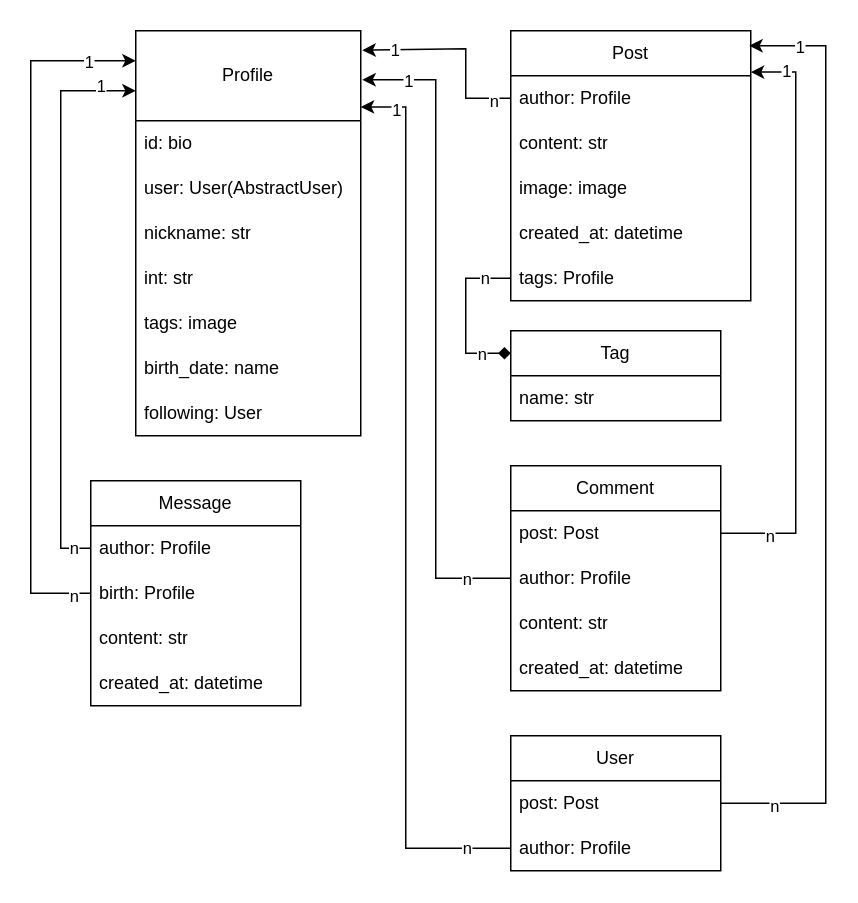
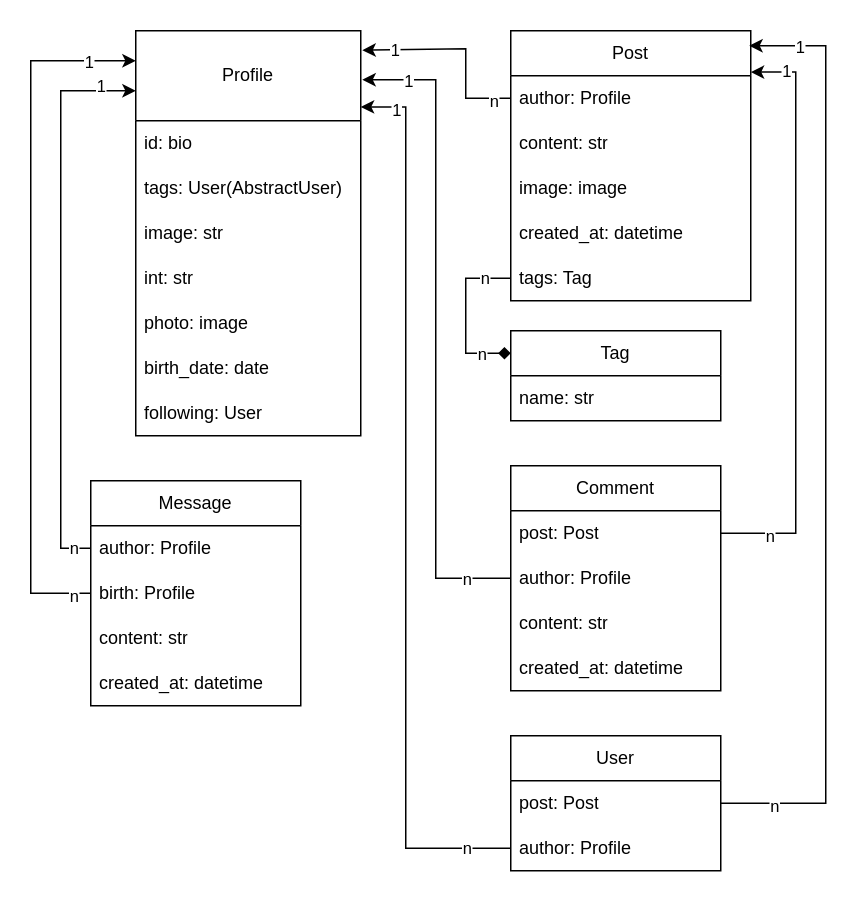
  <mxCell id="0" />
  <mxCell id="1" parent="0" />
  <mxCell id="2" value="Post" style="swimlane;fontStyle=0;childLayout=stackLayout;horizontal=1;startSize=30;horizontalStack=0;resizeParent=1;resizeParentMax=0;resizeLast=0;collapsible=1;marginBottom=0;whiteSpace=wrap;html=1;" parent="1" vertex="1"><mxGeometry x="340" y="20" width="160" height="180" as="geometry" /></mxCell>
  <mxCell id="3" value="author: Profile" style="text;strokeColor=none;fillColor=none;align=left;verticalAlign=middle;spacingLeft=4;spacingRight=4;overflow=hidden;points=[[0,0.5],[1,0.5]];portConstraint=eastwest;rotatable=0;whiteSpace=wrap;html=1;" parent="2" vertex="1"><mxGeometry y="30" width="160" height="30" as="geometry" /></mxCell>
  <mxCell id="4" value="content: str" style="text;strokeColor=none;fillColor=none;align=left;verticalAlign=middle;spacingLeft=4;spacingRight=4;overflow=hidden;points=[[0,0.5],[1,0.5]];portConstraint=eastwest;rotatable=0;whiteSpace=wrap;html=1;" parent="2" vertex="1"><mxGeometry y="60" width="160" height="30" as="geometry" /></mxCell>
  <mxCell id="5" value="image: image" style="text;strokeColor=none;fillColor=none;align=left;verticalAlign=middle;spacingLeft=4;spacingRight=4;overflow=hidden;points=[[0,0.5],[1,0.5]];portConstraint=eastwest;rotatable=0;whiteSpace=wrap;html=1;" parent="2" vertex="1"><mxGeometry y="90" width="160" height="30" as="geometry" /></mxCell>
  <mxCell id="6" value="created_at: datetime" style="text;strokeColor=none;fillColor=none;align=left;verticalAlign=middle;spacingLeft=4;spacingRight=4;overflow=hidden;points=[[0,0.5],[1,0.5]];portConstraint=eastwest;rotatable=0;whiteSpace=wrap;html=1;" parent="2" vertex="1"><mxGeometry y="120" width="160" height="30" as="geometry" /></mxCell>
- <mxCell id="7" value="tags: Profile" style="text;strokeColor=none;fillColor=none;align=left;verticalAlign=middle;spacingLeft=4;spacingRight=4;overflow=hidden;points=[[0,0.5],[1,0.5]];portConstraint=eastwest;rotatable=0;whiteSpace=wrap;html=1;" vertex="1" parent="2"><mxGeometry y="150" width="160" height="30" as="geometry" /></mxCell>
+ <mxCell id="7" value="tags: Tag" style="text;strokeColor=none;fillColor=none;align=left;verticalAlign=middle;spacingLeft=4;spacingRight=4;overflow=hidden;points=[[0,0.5],[1,0.5]];portConstraint=eastwest;rotatable=0;whiteSpace=wrap;html=1;" vertex="1" parent="2"><mxGeometry y="150" width="160" height="30" as="geometry" /></mxCell>
  <mxCell id="8" value="User" style="swimlane;fontStyle=0;childLayout=stackLayout;horizontal=1;startSize=30;horizontalStack=0;resizeParent=1;resizeParentMax=0;resizeLast=0;collapsible=1;marginBottom=0;whiteSpace=wrap;html=1;" parent="1" vertex="1"><mxGeometry x="340" y="490" width="140" height="90" as="geometry" /></mxCell>
  <mxCell id="9" value="post: Post" style="text;strokeColor=none;fillColor=none;align=left;verticalAlign=middle;spacingLeft=4;spacingRight=4;overflow=hidden;points=[[0,0.5],[1,0.5]];portConstraint=eastwest;rotatable=0;whiteSpace=wrap;html=1;" parent="8" vertex="1"><mxGeometry y="30" width="140" height="30" as="geometry" /></mxCell>
  <mxCell id="10" value="author: Profile" style="text;strokeColor=none;fillColor=none;align=left;verticalAlign=middle;spacingLeft=4;spacingRight=4;overflow=hidden;points=[[0,0.5],[1,0.5]];portConstraint=eastwest;rotatable=0;whiteSpace=wrap;html=1;" parent="8" vertex="1"><mxGeometry y="60" width="140" height="30" as="geometry" /></mxCell>
  <mxCell id="11" value="Profile" style="swimlane;fontStyle=0;childLayout=stackLayout;horizontal=1;startSize=60;horizontalStack=0;resizeParent=1;resizeParentMax=0;resizeLast=0;collapsible=1;marginBottom=0;whiteSpace=wrap;html=1;" parent="1" vertex="1"><mxGeometry x="90" y="20" width="150" height="270" as="geometry" /></mxCell>
  <mxCell id="12" value="id: bio" style="text;strokeColor=none;fillColor=none;align=left;verticalAlign=middle;spacingLeft=4;spacingRight=4;overflow=hidden;points=[[0,0.5],[1,0.5]];portConstraint=eastwest;rotatable=0;whiteSpace=wrap;html=1;" parent="11" vertex="1"><mxGeometry y="60" width="150" height="30" as="geometry" /></mxCell>
- <mxCell id="13" value="user: User(AbstractUser)" style="text;strokeColor=none;fillColor=none;align=left;verticalAlign=middle;spacingLeft=4;spacingRight=4;overflow=hidden;points=[[0,0.5],[1,0.5]];portConstraint=eastwest;rotatable=0;whiteSpace=wrap;html=1;" parent="11" vertex="1"><mxGeometry y="90" width="150" height="30" as="geometry" /></mxCell>
- <mxCell id="14" value="nickname: str" style="text;strokeColor=none;fillColor=none;align=left;verticalAlign=middle;spacingLeft=4;spacingRight=4;overflow=hidden;points=[[0,0.5],[1,0.5]];portConstraint=eastwest;rotatable=0;whiteSpace=wrap;html=1;" parent="11" vertex="1"><mxGeometry y="120" width="150" height="30" as="geometry" /></mxCell>
+ <mxCell id="13" value="tags: User(AbstractUser)" style="text;strokeColor=none;fillColor=none;align=left;verticalAlign=middle;spacingLeft=4;spacingRight=4;overflow=hidden;points=[[0,0.5],[1,0.5]];portConstraint=eastwest;rotatable=0;whiteSpace=wrap;html=1;" parent="11" vertex="1"><mxGeometry y="90" width="150" height="30" as="geometry" /></mxCell>
+ <mxCell id="14" value="image: str" style="text;strokeColor=none;fillColor=none;align=left;verticalAlign=middle;spacingLeft=4;spacingRight=4;overflow=hidden;points=[[0,0.5],[1,0.5]];portConstraint=eastwest;rotatable=0;whiteSpace=wrap;html=1;" parent="11" vertex="1"><mxGeometry y="120" width="150" height="30" as="geometry" /></mxCell>
  <mxCell id="15" value="int: str" style="text;strokeColor=none;fillColor=none;align=left;verticalAlign=middle;spacingLeft=4;spacingRight=4;overflow=hidden;points=[[0,0.5],[1,0.5]];portConstraint=eastwest;rotatable=0;whiteSpace=wrap;html=1;" parent="11" vertex="1"><mxGeometry y="150" width="150" height="30" as="geometry" /></mxCell>
- <mxCell id="16" value="tags: image" style="text;strokeColor=none;fillColor=none;align=left;verticalAlign=middle;spacingLeft=4;spacingRight=4;overflow=hidden;points=[[0,0.5],[1,0.5]];portConstraint=eastwest;rotatable=0;whiteSpace=wrap;html=1;" parent="11" vertex="1"><mxGeometry y="180" width="150" height="30" as="geometry" /></mxCell>
- <mxCell id="17" value="birth_date: name" style="text;strokeColor=none;fillColor=none;align=left;verticalAlign=middle;spacingLeft=4;spacingRight=4;overflow=hidden;points=[[0,0.5],[1,0.5]];portConstraint=eastwest;rotatable=0;whiteSpace=wrap;html=1;" parent="11" vertex="1"><mxGeometry y="210" width="150" height="30" as="geometry" /></mxCell>
+ <mxCell id="16" value="photo: image" style="text;strokeColor=none;fillColor=none;align=left;verticalAlign=middle;spacingLeft=4;spacingRight=4;overflow=hidden;points=[[0,0.5],[1,0.5]];portConstraint=eastwest;rotatable=0;whiteSpace=wrap;html=1;" parent="11" vertex="1"><mxGeometry y="180" width="150" height="30" as="geometry" /></mxCell>
+ <mxCell id="17" value="birth_date: date" style="text;strokeColor=none;fillColor=none;align=left;verticalAlign=middle;spacingLeft=4;spacingRight=4;overflow=hidden;points=[[0,0.5],[1,0.5]];portConstraint=eastwest;rotatable=0;whiteSpace=wrap;html=1;" parent="11" vertex="1"><mxGeometry y="210" width="150" height="30" as="geometry" /></mxCell>
  <mxCell id="18" value="following: User" style="text;strokeColor=none;fillColor=none;align=left;verticalAlign=middle;spacingLeft=4;spacingRight=4;overflow=hidden;points=[[0,0.5],[1,0.5]];portConstraint=eastwest;rotatable=0;whiteSpace=wrap;html=1;" parent="11" vertex="1"><mxGeometry y="240" width="150" height="30" as="geometry" /></mxCell>
  <mxCell id="19" style="edgeStyle=orthogonalEdgeStyle;rounded=0;orthogonalLoop=1;jettySize=auto;html=1;exitX=0;exitY=0.5;exitDx=0;exitDy=0;entryX=1.007;entryY=0.048;entryDx=0;entryDy=0;entryPerimeter=0;" parent="1" source="3" target="11" edge="1"><mxGeometry relative="1" as="geometry"><Array as="points"><mxPoint x="310" y="65" /><mxPoint x="310" y="32" /></Array></mxGeometry></mxCell>
  <mxCell id="20" value="n" style="edgeLabel;html=1;align=center;verticalAlign=middle;resizable=0;points=[];" parent="19" vertex="1" connectable="0"><mxGeometry x="-0.824" y="1" relative="1" as="geometry"><mxPoint as="offset" /></mxGeometry></mxCell>
  <mxCell id="21" value="1" style="edgeLabel;html=1;align=center;verticalAlign=middle;resizable=0;points=[];" parent="19" vertex="1" connectable="0"><mxGeometry x="0.686" relative="1" as="geometry"><mxPoint as="offset" /></mxGeometry></mxCell>
  <mxCell id="22" value="Comment" style="swimlane;fontStyle=0;childLayout=stackLayout;horizontal=1;startSize=30;horizontalStack=0;resizeParent=1;resizeParentMax=0;resizeLast=0;collapsible=1;marginBottom=0;whiteSpace=wrap;html=1;" parent="1" vertex="1"><mxGeometry x="340" y="310" width="140" height="150" as="geometry" /></mxCell>
  <mxCell id="23" value="post: Post" style="text;strokeColor=none;fillColor=none;align=left;verticalAlign=middle;spacingLeft=4;spacingRight=4;overflow=hidden;points=[[0,0.5],[1,0.5]];portConstraint=eastwest;rotatable=0;whiteSpace=wrap;html=1;" parent="22" vertex="1"><mxGeometry y="30" width="140" height="30" as="geometry" /></mxCell>
  <mxCell id="24" value="author: Profile" style="text;strokeColor=none;fillColor=none;align=left;verticalAlign=middle;spacingLeft=4;spacingRight=4;overflow=hidden;points=[[0,0.5],[1,0.5]];portConstraint=eastwest;rotatable=0;whiteSpace=wrap;html=1;" parent="22" vertex="1"><mxGeometry y="60" width="140" height="30" as="geometry" /></mxCell>
  <mxCell id="25" value="content: str" style="text;strokeColor=none;fillColor=none;align=left;verticalAlign=middle;spacingLeft=4;spacingRight=4;overflow=hidden;points=[[0,0.5],[1,0.5]];portConstraint=eastwest;rotatable=0;whiteSpace=wrap;html=1;" parent="22" vertex="1"><mxGeometry y="90" width="140" height="30" as="geometry" /></mxCell>
  <mxCell id="26" value="created_at: datetime" style="text;strokeColor=none;fillColor=none;align=left;verticalAlign=middle;spacingLeft=4;spacingRight=4;overflow=hidden;points=[[0,0.5],[1,0.5]];portConstraint=eastwest;rotatable=0;whiteSpace=wrap;html=1;" parent="22" vertex="1"><mxGeometry y="120" width="140" height="30" as="geometry" /></mxCell>
  <mxCell id="27" style="edgeStyle=orthogonalEdgeStyle;rounded=0;orthogonalLoop=1;jettySize=auto;html=1;exitX=1;exitY=0.5;exitDx=0;exitDy=0;" parent="1" source="9" edge="1"><mxGeometry relative="1" as="geometry"><mxPoint x="499" y="30" as="targetPoint" /><Array as="points"><mxPoint x="550" y="535" /><mxPoint x="550" y="30" /></Array></mxGeometry></mxCell>
  <mxCell id="28" value="n" style="edgeLabel;html=1;align=center;verticalAlign=middle;resizable=0;points=[];" parent="27" vertex="1" connectable="0"><mxGeometry x="-0.888" y="-1" relative="1" as="geometry"><mxPoint as="offset" /></mxGeometry></mxCell>
  <mxCell id="29" value="1" style="edgeLabel;html=1;align=center;verticalAlign=middle;resizable=0;points=[];" parent="27" vertex="1" connectable="0"><mxGeometry x="0.895" relative="1" as="geometry"><mxPoint as="offset" /></mxGeometry></mxCell>
  <mxCell id="30" style="edgeStyle=orthogonalEdgeStyle;rounded=0;orthogonalLoop=1;jettySize=auto;html=1;exitX=1;exitY=0.5;exitDx=0;exitDy=0;entryX=1;entryY=0.153;entryDx=0;entryDy=0;entryPerimeter=0;" parent="1" source="23" target="2" edge="1"><mxGeometry relative="1" as="geometry"><Array as="points"><mxPoint x="530" y="355" /><mxPoint x="530" y="48" /></Array></mxGeometry></mxCell>
  <mxCell id="31" value="1" style="edgeLabel;html=1;align=center;verticalAlign=middle;resizable=0;points=[];" parent="30" vertex="1" connectable="0"><mxGeometry x="0.879" y="-1" relative="1" as="geometry"><mxPoint as="offset" /></mxGeometry></mxCell>
  <mxCell id="32" value="n" style="edgeLabel;html=1;align=center;verticalAlign=middle;resizable=0;points=[];" parent="30" vertex="1" connectable="0"><mxGeometry x="-0.837" y="-1" relative="1" as="geometry"><mxPoint as="offset" /></mxGeometry></mxCell>
  <mxCell id="33" style="edgeStyle=orthogonalEdgeStyle;rounded=0;orthogonalLoop=1;jettySize=auto;html=1;exitX=0;exitY=0.5;exitDx=0;exitDy=0;entryX=1.007;entryY=0.121;entryDx=0;entryDy=0;entryPerimeter=0;" parent="1" source="24" target="11" edge="1"><mxGeometry relative="1" as="geometry"><mxPoint x="242" y="50" as="targetPoint" /><Array as="points"><mxPoint x="290" y="385" /><mxPoint x="290" y="53" /></Array></mxGeometry></mxCell>
  <mxCell id="34" value="n" style="edgeLabel;html=1;align=center;verticalAlign=middle;resizable=0;points=[];" parent="33" vertex="1" connectable="0"><mxGeometry x="-0.859" relative="1" as="geometry"><mxPoint as="offset" /></mxGeometry></mxCell>
  <mxCell id="35" value="1" style="edgeLabel;html=1;align=center;verticalAlign=middle;resizable=0;points=[];" parent="33" vertex="1" connectable="0"><mxGeometry x="0.858" y="1" relative="1" as="geometry"><mxPoint as="offset" /></mxGeometry></mxCell>
  <mxCell id="36" style="edgeStyle=orthogonalEdgeStyle;rounded=0;orthogonalLoop=1;jettySize=auto;html=1;entryX=1;entryY=0.188;entryDx=0;entryDy=0;entryPerimeter=0;exitX=0;exitY=0.5;exitDx=0;exitDy=0;" parent="1" source="10" target="11" edge="1"><mxGeometry relative="1" as="geometry"><Array as="points"><mxPoint x="270" y="565" /><mxPoint x="270" y="71" /></Array><mxPoint x="290" y="520" as="sourcePoint" /></mxGeometry></mxCell>
  <mxCell id="37" value="1" style="edgeLabel;html=1;align=center;verticalAlign=middle;resizable=0;points=[];" parent="36" vertex="1" connectable="0"><mxGeometry x="0.922" y="2" relative="1" as="geometry"><mxPoint as="offset" /></mxGeometry></mxCell>
  <mxCell id="38" value="n" style="edgeLabel;html=1;align=center;verticalAlign=middle;resizable=0;points=[];" parent="36" vertex="1" connectable="0"><mxGeometry x="-0.898" y="-1" relative="1" as="geometry"><mxPoint as="offset" /></mxGeometry></mxCell>
  <mxCell id="39" value="Message" style="swimlane;fontStyle=0;childLayout=stackLayout;horizontal=1;startSize=30;horizontalStack=0;resizeParent=1;resizeParentMax=0;resizeLast=0;collapsible=1;marginBottom=0;whiteSpace=wrap;html=1;" parent="1" vertex="1"><mxGeometry x="60" y="320" width="140" height="150" as="geometry" /></mxCell>
  <mxCell id="40" value="author: Profile" style="text;strokeColor=none;fillColor=none;align=left;verticalAlign=middle;spacingLeft=4;spacingRight=4;overflow=hidden;points=[[0,0.5],[1,0.5]];portConstraint=eastwest;rotatable=0;whiteSpace=wrap;html=1;" parent="39" vertex="1"><mxGeometry y="30" width="140" height="30" as="geometry" /></mxCell>
  <mxCell id="41" value="birth: Profile" style="text;strokeColor=none;fillColor=none;align=left;verticalAlign=middle;spacingLeft=4;spacingRight=4;overflow=hidden;points=[[0,0.5],[1,0.5]];portConstraint=eastwest;rotatable=0;whiteSpace=wrap;html=1;" parent="39" vertex="1"><mxGeometry y="60" width="140" height="30" as="geometry" /></mxCell>
  <mxCell id="42" value="content: str" style="text;strokeColor=none;fillColor=none;align=left;verticalAlign=middle;spacingLeft=4;spacingRight=4;overflow=hidden;points=[[0,0.5],[1,0.5]];portConstraint=eastwest;rotatable=0;whiteSpace=wrap;html=1;" parent="39" vertex="1"><mxGeometry y="90" width="140" height="30" as="geometry" /></mxCell>
  <mxCell id="43" value="created_at: datetime" style="text;strokeColor=none;fillColor=none;align=left;verticalAlign=middle;spacingLeft=4;spacingRight=4;overflow=hidden;points=[[0,0.5],[1,0.5]];portConstraint=eastwest;rotatable=0;whiteSpace=wrap;html=1;" parent="39" vertex="1"><mxGeometry y="120" width="140" height="30" as="geometry" /></mxCell>
  <mxCell id="44" style="edgeStyle=orthogonalEdgeStyle;rounded=0;orthogonalLoop=1;jettySize=auto;html=1;exitX=0;exitY=0.5;exitDx=0;exitDy=0;" parent="1" source="40" edge="1"><mxGeometry relative="1" as="geometry"><mxPoint x="90" y="60" as="targetPoint" /><Array as="points"><mxPoint x="40" y="365" /><mxPoint x="40" y="60" /></Array></mxGeometry></mxCell>
  <mxCell id="45" value="1" style="edgeLabel;html=1;align=center;verticalAlign=middle;resizable=0;points=[];" parent="44" vertex="1" connectable="0"><mxGeometry x="0.952" y="4" relative="1" as="geometry"><mxPoint x="-15" as="offset" /></mxGeometry></mxCell>
  <mxCell id="46" value="n" style="edgeLabel;html=1;align=center;verticalAlign=middle;resizable=0;points=[];" parent="44" vertex="1" connectable="0"><mxGeometry x="-0.906" y="-1" relative="1" as="geometry"><mxPoint x="6" as="offset" /></mxGeometry></mxCell>
  <mxCell id="47" style="edgeStyle=orthogonalEdgeStyle;rounded=0;orthogonalLoop=1;jettySize=auto;html=1;exitX=0;exitY=0.5;exitDx=0;exitDy=0;" parent="1" source="41" edge="1"><mxGeometry relative="1" as="geometry"><mxPoint x="90" y="40" as="targetPoint" /><Array as="points"><mxPoint x="20" y="395" /><mxPoint x="20" y="40" /></Array></mxGeometry></mxCell>
  <mxCell id="48" value="1" style="edgeLabel;html=1;align=center;verticalAlign=middle;resizable=0;points=[];" parent="47" vertex="1" connectable="0"><mxGeometry x="0.947" relative="1" as="geometry"><mxPoint x="-20" as="offset" /></mxGeometry></mxCell>
  <mxCell id="49" value="n" style="edgeLabel;html=1;align=center;verticalAlign=middle;resizable=0;points=[];" parent="47" vertex="1" connectable="0"><mxGeometry x="-0.95" y="1" relative="1" as="geometry"><mxPoint as="offset" /></mxGeometry></mxCell>
  <mxCell id="50" value="Tag" style="swimlane;fontStyle=0;childLayout=stackLayout;horizontal=1;startSize=30;horizontalStack=0;resizeParent=1;resizeParentMax=0;resizeLast=0;collapsible=1;marginBottom=0;whiteSpace=wrap;html=1;" vertex="1" parent="1"><mxGeometry x="340" y="220" width="140" height="60" as="geometry" /></mxCell>
  <mxCell id="51" value="name: str" style="text;strokeColor=none;fillColor=none;align=left;verticalAlign=middle;spacingLeft=4;spacingRight=4;overflow=hidden;points=[[0,0.5],[1,0.5]];portConstraint=eastwest;rotatable=0;whiteSpace=wrap;html=1;" vertex="1" parent="50"><mxGeometry y="30" width="140" height="30" as="geometry" /></mxCell>
  <mxCell id="52" style="edgeStyle=orthogonalEdgeStyle;rounded=0;orthogonalLoop=1;jettySize=auto;html=1;exitX=0;exitY=0.5;exitDx=0;exitDy=0;entryX=0;entryY=0.25;entryDx=0;entryDy=0;endArrow=diamond;" edge="1" parent="1" source="7" target="50"><mxGeometry relative="1" as="geometry"><Array as="points"><mxPoint x="310" y="185" /><mxPoint x="310" y="235" /></Array></mxGeometry></mxCell>
  <mxCell id="53" value="n" style="edgeLabel;html=1;align=center;verticalAlign=middle;resizable=0;points=[];" vertex="1" connectable="0" parent="52"><mxGeometry x="-0.673" y="-1" relative="1" as="geometry"><mxPoint as="offset" /></mxGeometry></mxCell>
  <mxCell id="54" value="n" style="edgeLabel;html=1;align=center;verticalAlign=middle;resizable=0;points=[];" vertex="1" connectable="0" parent="52"><mxGeometry x="0.636" relative="1" as="geometry"><mxPoint as="offset" /></mxGeometry></mxCell>
